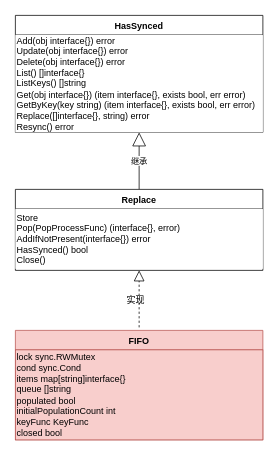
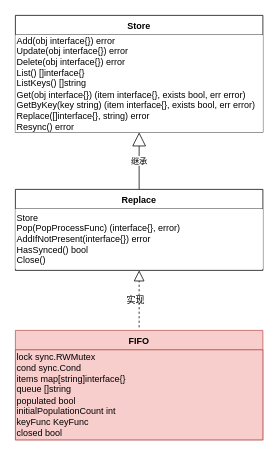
  <mxCell id="0" />
  <mxCell id="1" parent="0" />
- <mxCell id="2" value="HasSynced" style="swimlane;fontStyle=1;align=center;verticalAlign=top;childLayout=stackLayout;horizontal=1;startSize=26;horizontalStack=0;resizeParent=1;resizeLast=0;collapsible=1;marginBottom=0;rounded=0;shadow=0;strokeWidth=1;" vertex="1" parent="1"><mxGeometry x="20" y="20" width="330" height="156" as="geometry"><mxRectangle x="230" y="140" width="160" height="26" as="alternateBounds" /></mxGeometry></mxCell>
+ <mxCell id="2" value="Store" style="swimlane;fontStyle=1;align=center;verticalAlign=top;childLayout=stackLayout;horizontal=1;startSize=26;horizontalStack=0;resizeParent=1;resizeLast=0;collapsible=1;marginBottom=0;rounded=0;shadow=0;strokeWidth=1;" vertex="1" parent="1"><mxGeometry x="20" y="20" width="330" height="156" as="geometry"><mxRectangle x="230" y="140" width="160" height="26" as="alternateBounds" /></mxGeometry></mxCell>
  <mxCell id="3" value="&lt;div&gt;Add(obj interface{}) error&lt;/div&gt;&lt;div&gt;Update(obj interface{}) error&lt;/div&gt;&lt;div&gt;Delete(obj interface{}) error&lt;/div&gt;&lt;div&gt;List() []interface{}&lt;/div&gt;&lt;div&gt;ListKeys() []string&lt;/div&gt;&lt;div&gt;Get(obj interface{}) (item interface{}, exists bool, err error)&lt;/div&gt;&lt;div&gt;GetByKey(key string) (item interface{}, exists bool, err error)&lt;/div&gt;&lt;div&gt;Replace([]interface{}, string) error&lt;/div&gt;&lt;div&gt;Resync() error&lt;/div&gt;" style="text;html=1;align=left;verticalAlign=middle;resizable=0;points=[];autosize=1;fillColor=#FFFFFF;" vertex="1" parent="2"><mxGeometry y="26" width="330" height="130" as="geometry" /></mxCell>
  <mxCell id="4" value="继承" style="endArrow=block;endSize=16;endFill=0;html=1;exitX=0.5;exitY=0;exitDx=0;exitDy=0;entryX=0.5;entryY=1;entryDx=0;entryDy=0;" edge="1" parent="1"><mxGeometry width="160" relative="1" as="geometry"><mxPoint x="185" y="252" as="sourcePoint" /><mxPoint x="185" y="176" as="targetPoint" /></mxGeometry></mxCell>
  <mxCell id="5" value="Replace" style="swimlane;fontStyle=1;align=center;verticalAlign=top;childLayout=stackLayout;horizontal=1;startSize=26;horizontalStack=0;resizeParent=1;resizeLast=0;collapsible=1;marginBottom=0;rounded=0;shadow=0;strokeWidth=1;" vertex="1" parent="1"><mxGeometry x="20" y="252" width="330" height="108" as="geometry"><mxRectangle x="230" y="140" width="160" height="26" as="alternateBounds" /></mxGeometry></mxCell>
  <mxCell id="6" value="&lt;div&gt;Store&lt;/div&gt;&lt;div&gt;&lt;div&gt;Pop(PopProcessFunc) (interface{}, error)&lt;/div&gt;&lt;div&gt;AddIfNotPresent(interface{}) error&lt;/div&gt;&lt;div&gt;HasSynced() bool&lt;/div&gt;&lt;div&gt;Close()&lt;/div&gt;&lt;/div&gt;" style="text;html=1;align=left;verticalAlign=middle;resizable=0;points=[];autosize=1;fillColor=#ffffff;" vertex="1" parent="5"><mxGeometry y="26" width="330" height="80" as="geometry" /></mxCell>
  <mxCell id="7" value="" style="endArrow=block;dashed=1;endFill=0;endSize=12;html=1;exitX=0.5;exitY=0;exitDx=0;exitDy=0;entryX=0.5;entryY=1;entryDx=0;entryDy=0;" edge="1" parent="1"><mxGeometry width="160" relative="1" as="geometry"><mxPoint x="185" y="436" as="sourcePoint" /><mxPoint x="185" y="360" as="targetPoint" /></mxGeometry></mxCell>
  <mxCell id="8" value="实现" style="text;html=1;align=center;verticalAlign=middle;resizable=0;points=[];autosize=1;" vertex="1" parent="1"><mxGeometry x="160" y="390" width="40" height="20" as="geometry" /></mxCell>
  <mxCell id="9" value="FIFO" style="swimlane;fontStyle=1;align=center;verticalAlign=top;childLayout=stackLayout;horizontal=1;startSize=26;horizontalStack=0;resizeParent=1;resizeLast=0;collapsible=1;marginBottom=0;rounded=0;shadow=0;strokeWidth=1;fillColor=#f8cecc;strokeColor=#b85450;" vertex="1" parent="1"><mxGeometry x="20" y="440" width="330" height="146" as="geometry"><mxRectangle x="230" y="140" width="160" height="26" as="alternateBounds" /></mxGeometry></mxCell>
  <mxCell id="10" value="&lt;div&gt;lock sync.RWMutex&lt;/div&gt;&lt;div&gt;cond sync.Cond&lt;/div&gt;&lt;div&gt;items map[string]interface{}&lt;/div&gt;&lt;div&gt;queue []string&lt;/div&gt;&lt;div&gt;populated bool&lt;/div&gt;&lt;div&gt;initialPopulationCount int&lt;/div&gt;&lt;div&gt;keyFunc KeyFunc&lt;/div&gt;&lt;div&gt;closed bool&lt;/div&gt;" style="text;html=1;align=left;verticalAlign=middle;resizable=0;points=[];autosize=1;fillColor=#f8cecc;strokeColor=#b85450;" vertex="1" parent="9"><mxGeometry y="26" width="330" height="120" as="geometry" /></mxCell>
